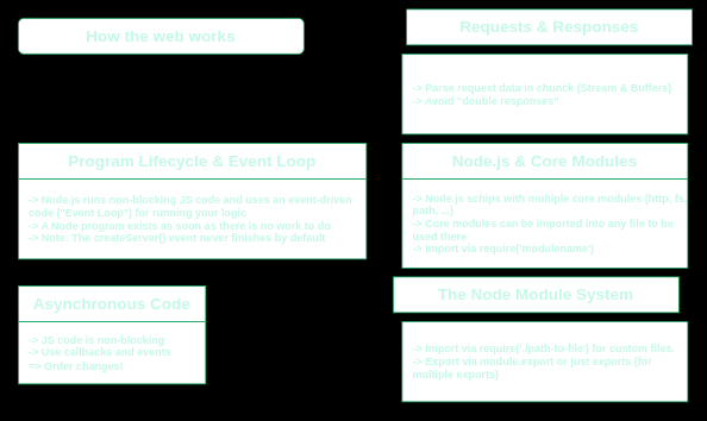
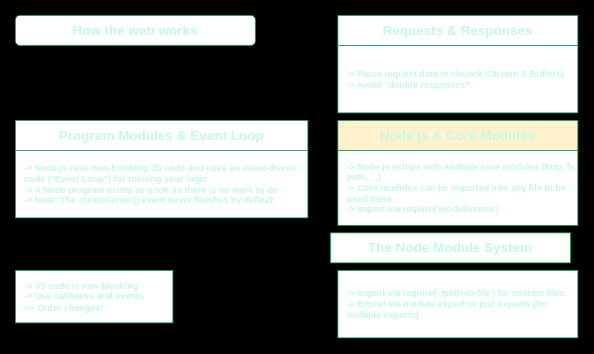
  <mxCell id="0" />
  <mxCell id="1" parent="0" />
  <mxCell id="2" value="&lt;h2&gt;How the web works&lt;/h2&gt;" style="whiteSpace=wrap;html=1;strokeColor=#06A254;fontColor=#C4F8E9;fontStyle=1;rounded=1;" vertex="1" parent="1"><mxGeometry x="20" y="20" width="320" height="40" as="geometry" /></mxCell>
- <mxCell id="3" value="&lt;h2&gt;Program Lifecycle &amp;amp; Event Loop&lt;/h2&gt;" style="rounded=0;whiteSpace=wrap;html=1;strokeColor=#06A254;fontColor=#C4F8E9;fontStyle=1" vertex="1" parent="1"><mxGeometry x="20" y="160" width="390" height="40" as="geometry" /></mxCell>
+ <mxCell id="3" value="&lt;h2&gt;Program Modules &amp;amp; Event Loop&lt;/h2&gt;" style="rounded=0;whiteSpace=wrap;html=1;strokeColor=#06A254;fontColor=#C4F8E9;fontStyle=1" vertex="1" parent="1"><mxGeometry x="20" y="160" width="390" height="40" as="geometry" /></mxCell>
  <mxCell id="4" value="-&amp;gt; Node.js runs non-blocking JS code and uses an event-driven code (&quot;Event Loop&quot;) for running your logic&lt;br&gt;-&amp;gt; A Node program exists as soon as there is no work to do&lt;br&gt;-&amp;gt; Note: The createServer() event never finishes by default" style="rounded=0;whiteSpace=wrap;html=1;strokeColor=#06A254;fontColor=#C4F8E9;fontStyle=1;align=left;spacingLeft=10;" vertex="1" parent="1"><mxGeometry x="20" y="200" width="390" height="90" as="geometry" /></mxCell>
- <mxCell id="5" value="&lt;h2&gt;Asynchronous Code&lt;/h2&gt;" style="rounded=0;whiteSpace=wrap;html=1;strokeColor=#06A254;fontColor=#C4F8E9;fontStyle=1" vertex="1" parent="1"><mxGeometry x="20" y="320" width="210" height="40" as="geometry" /></mxCell>
  <mxCell id="6" value="-&amp;gt; JS code is non-blocking&lt;br&gt;-&amp;gt; Use callbacks and events&amp;nbsp;&lt;br&gt;=&amp;gt; Order changes!" style="rounded=0;whiteSpace=wrap;html=1;strokeColor=#06A254;fontColor=#C4F8E9;fontStyle=1;align=left;spacingLeft=10;" vertex="1" parent="1"><mxGeometry x="20" y="360" width="210" height="70" as="geometry" /></mxCell>
  <mxCell id="7" value="-&amp;gt; Parse request data in chunck (Stream &amp;amp; Buffers)&lt;br&gt;-&amp;gt; Avoid &quot;double responses&quot;" style="rounded=0;whiteSpace=wrap;html=1;strokeColor=#06A254;fontColor=#C4F8E9;fontStyle=1;align=left;spacingLeft=10;" vertex="1" parent="1"><mxGeometry x="450" y="60" width="320" height="90" as="geometry" /></mxCell>
- <mxCell id="8" value="&lt;h2&gt;Requests &amp;amp; Responses&lt;/h2&gt;" style="rounded=0;whiteSpace=wrap;html=1;strokeColor=#06A254;fontColor=#C4F8E9;fontStyle=1" vertex="1" parent="1"><mxGeometry x="455" y="10" width="320" height="40" as="geometry" /></mxCell>
+ <mxCell id="8" value="&lt;h2&gt;Requests &amp;amp; Responses&lt;/h2&gt;" style="rounded=0;whiteSpace=wrap;html=1;strokeColor=#06A254;fontColor=#C4F8E9;fontStyle=1" vertex="1" parent="1"><mxGeometry x="450" y="20" width="320" height="40" as="geometry" /></mxCell>
  <mxCell id="9" value="-&amp;gt; Node.js schips with multiple core modules (http, fs, path, ...)&lt;br&gt;-&amp;gt; Core modules can be imported into any file to be used there&lt;br&gt;-&amp;gt; Import via require('modulename')" style="rounded=0;whiteSpace=wrap;html=1;strokeColor=#06A254;fontColor=#C4F8E9;fontStyle=1;align=left;spacingLeft=10;" vertex="1" parent="1"><mxGeometry x="450" y="200" width="320" height="100" as="geometry" /></mxCell>
- <mxCell id="10" value="&lt;h2&gt;Node.js &amp;amp; Core Modules&lt;/h2&gt;" style="rounded=0;whiteSpace=wrap;html=1;strokeColor=#06A254;fontColor=#C4F8E9;fontStyle=1" vertex="1" parent="1"><mxGeometry x="450" y="160" width="320" height="40" as="geometry" /></mxCell>
+ <mxCell id="10" value="&lt;h2&gt;Node.js &amp;amp; Core Modules&lt;/h2&gt;" style="rounded=0;whiteSpace=wrap;html=1;strokeColor=#06A254;fontColor=#C4F8E9;fontStyle=1;fillColor=#fff2cc;" vertex="1" parent="1"><mxGeometry x="450" y="160" width="320" height="40" as="geometry" /></mxCell>
  <mxCell id="11" value="-&amp;gt; Import via require('./path-to-file') for custom files.&lt;br&gt;-&amp;gt; Export via module.export or just exports (for multiple exports)" style="rounded=0;whiteSpace=wrap;html=1;strokeColor=#06A254;fontColor=#C4F8E9;fontStyle=1;align=left;spacingLeft=10;" vertex="1" parent="1"><mxGeometry x="450" y="360" width="320" height="90" as="geometry" /></mxCell>
  <mxCell id="12" value="&lt;h2&gt;The Node Module System&lt;/h2&gt;" style="rounded=0;whiteSpace=wrap;html=1;strokeColor=#06A254;fontColor=#C4F8E9;fontStyle=1" vertex="1" parent="1"><mxGeometry x="440" y="310" width="320" height="40" as="geometry" /></mxCell>
